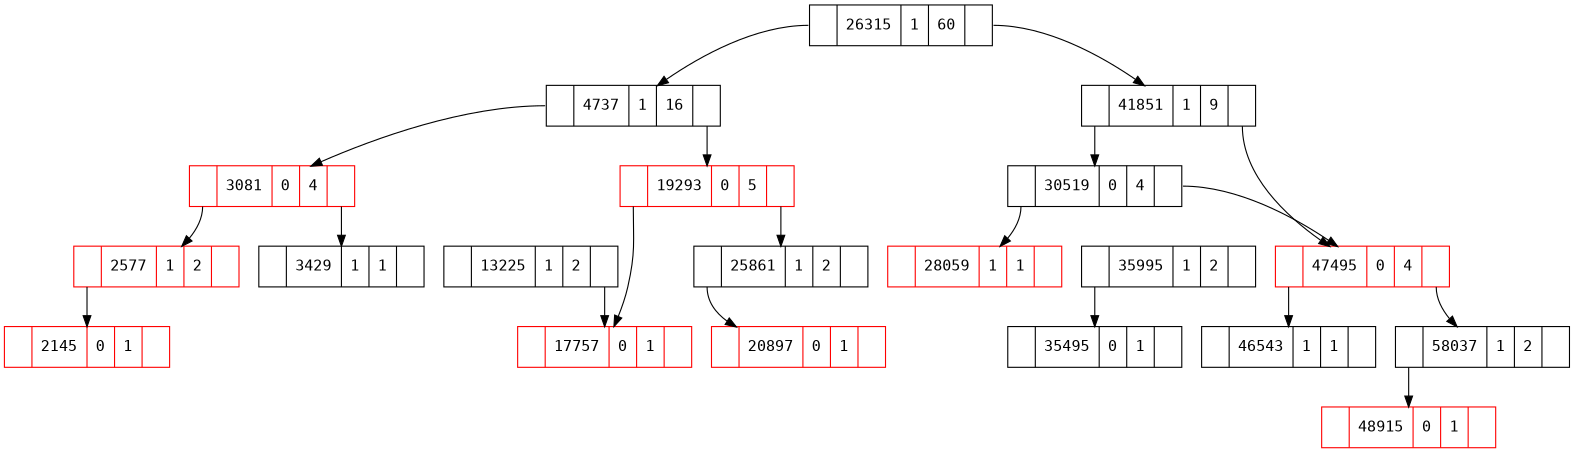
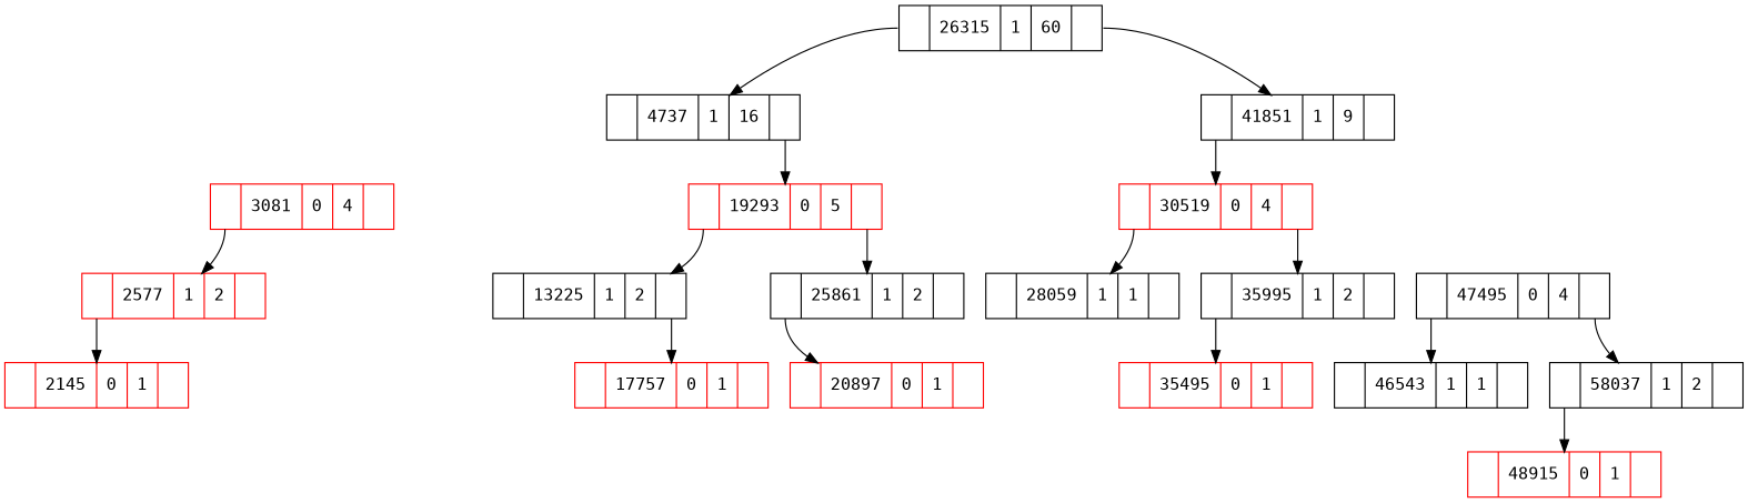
  digraph {
    fontname="DejaVu Sans Mono"
    node [fontname="DejaVu Sans Mono" shape=record]
    edge [fontname="DejaVu Sans Mono" tailport=0]
    n1 [label="<0>  |<1> 26315|<2> 1|<3> 60|<4> "]
    n2 [label="<0>  |<1> 4737|<2> 1|<3> 16|<4> "]
    n3 [label="<0>  |<1> 41851|<2> 1|<3> 9|<4> "]
    n4 [color=Red label="<0>  |<1> 3081|<2> 0|<3> 4|<4> "]
    n5 [color=Red label="<0>  |<1> 19293|<2> 0|<3> 5|<4> "]
-   n6 [color=black label="<0>  |<1> 30519|<2> 0|<3> 4|<4> "]
-   n7 [color=Red label="<0>  |<1> 47495|<2> 0|<3> 4|<4> "]
+   n6 [color=Red label="<0>  |<1> 30519|<2> 0|<3> 4|<4> "]
+   n7 [color=black label="<0>  |<1> 47495|<2> 0|<3> 4|<4> "]
    n8 [color=Red label="<0>  |<1> 2577|<2> 1|<3> 2|<4> "]
-   n9 [label="<0>  |<1> 3429|<2> 1|<3> 1|<4> "]
    n10 [label="<0>  |<1> 13225|<2> 1|<3> 2|<4> "]
    n11 [label="<0>  |<1> 25861|<2> 1|<3> 2|<4> "]
    n12 [color=Red label="<0>  |<1> 2145|<2> 0|<3> 1|<4> "]
    n13 [color=Red label="<0>  |<1> 17757|<2> 0|<3> 1|<4> "]
    n14 [color=Red label="<0>  |<1> 20897|<2> 0|<3> 1|<4> "]
-   n15 [label="<0>  |<1> 28059|<2> 1|<3> 1|<4> " color=Red]
+   n15 [label="<0>  |<1> 28059|<2> 1|<3> 1|<4> "]
    n16 [label="<0>  |<1> 35995|<2> 1|<3> 2|<4> "]
    n17 [label="<0>  |<1> 46543|<2> 1|<3> 1|<4> "]
    n18 [label="<0>  |<1> 58037|<2> 1|<3> 2|<4> "]
-   n19 [color=black label="<0>  |<1> 35495|<2> 0|<3> 1|<4> "]
+   n19 [color=Red label="<0>  |<1> 35495|<2> 0|<3> 1|<4> "]
    n20 [color=Red label="<0>  |<1> 48915|<2> 0|<3> 1|<4> "]
    n1 -> n2
    n1 -> n3 [tailport=4]
-   n2 -> n4
    n2 -> n5 [tailport=4]
    n3 -> n6
-   n3 -> n7 [tailport=4]
    n4 -> n8
-   n4 -> n9 [tailport=4]
-   n5 -> n13
+   n5 -> n10
    n5 -> n11 [tailport=4]
    n6 -> n15
-   n6 -> n7 [tailport=4]
+   n6 -> n16 [tailport=4]
    n7 -> n17
    n7 -> n18 [tailport=4]
    n8 -> n12
    n10 -> n13 [tailport=4]
    n11 -> n14
    n16 -> n19
    n18 -> n20
  }
